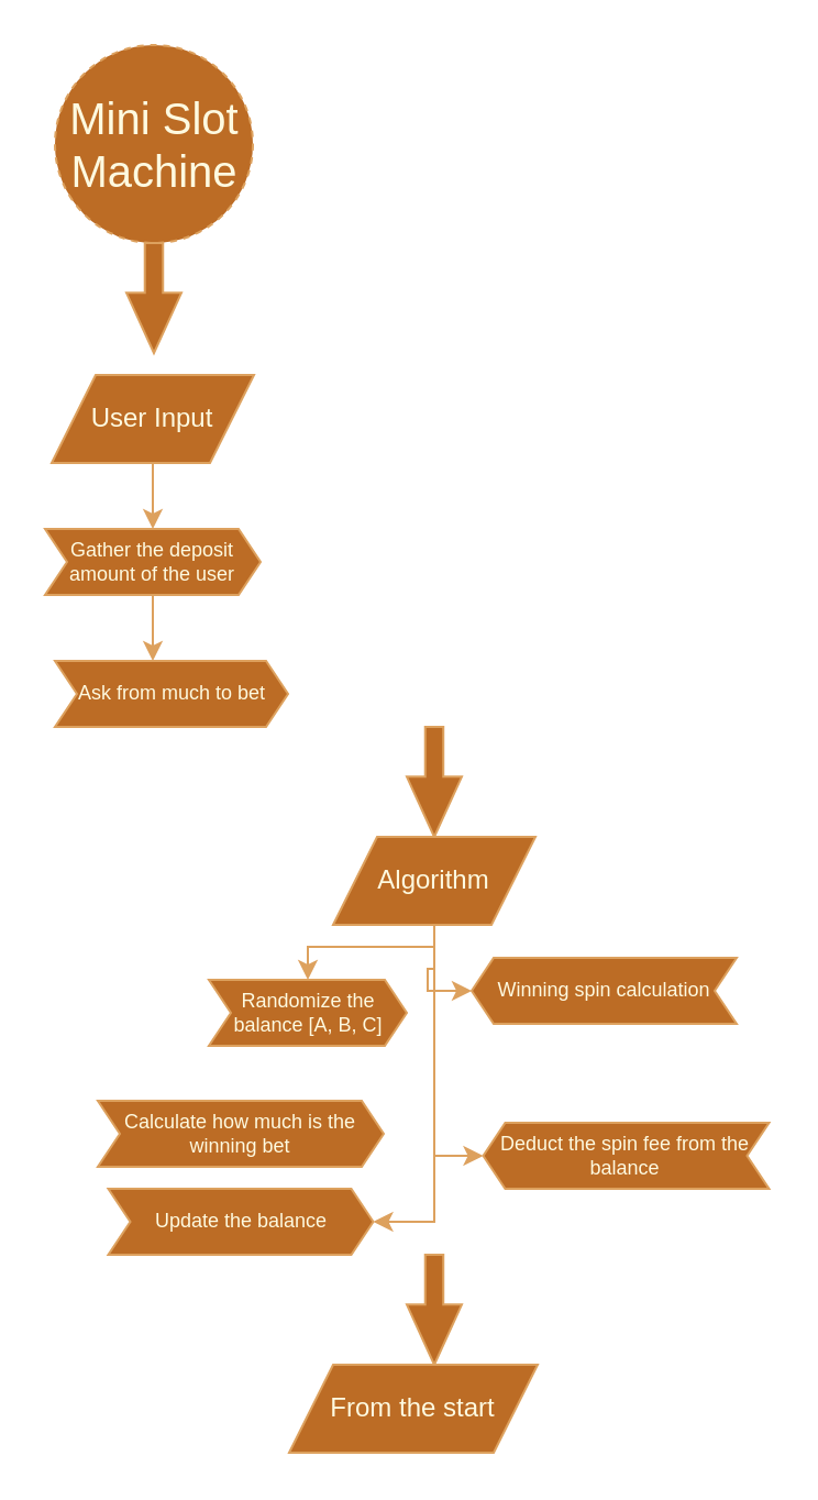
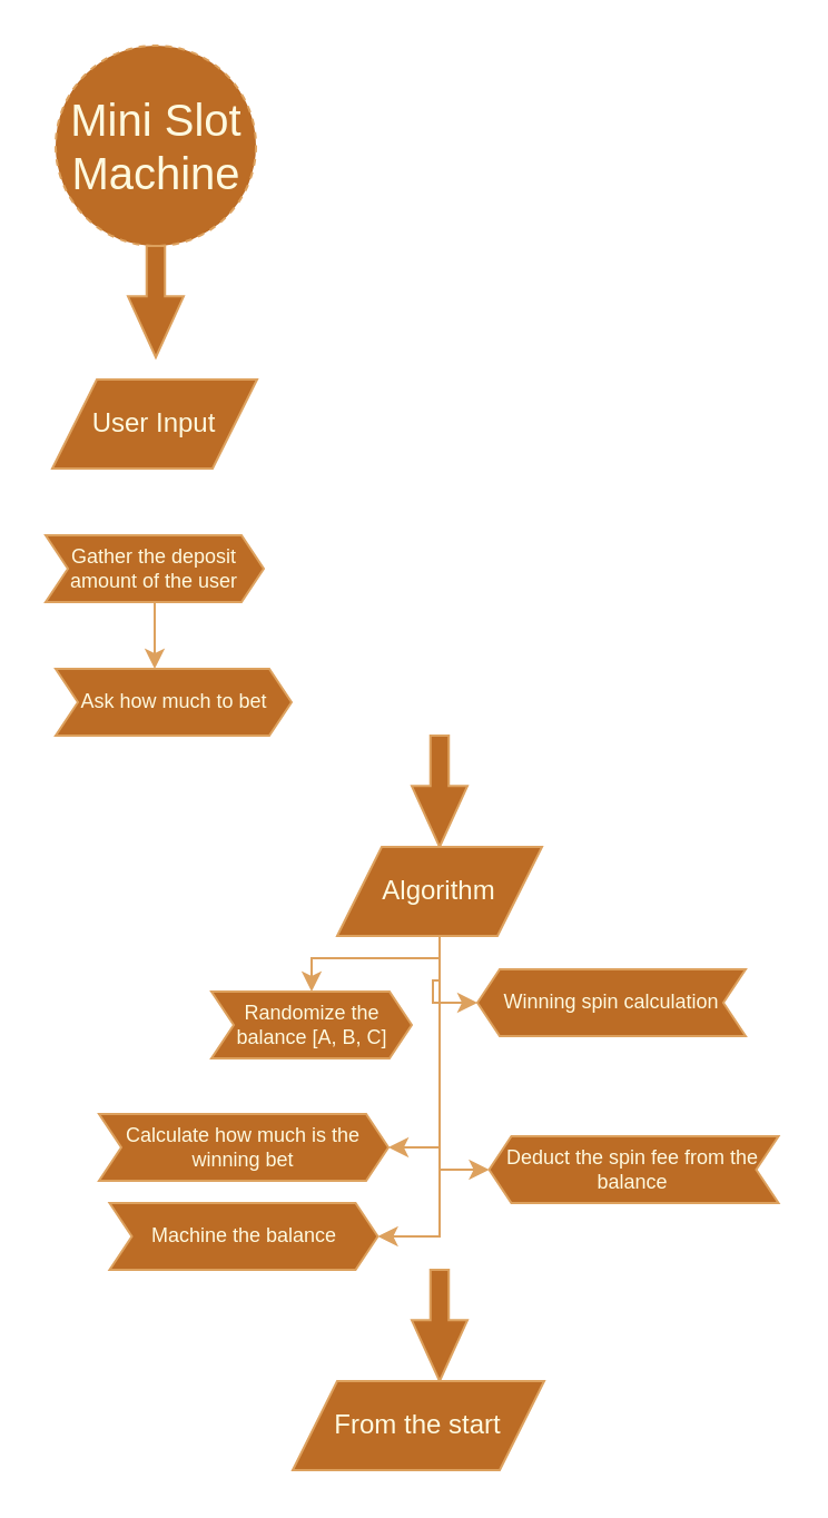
  <mxCell id="0" />
  <mxCell id="1" parent="0" />
  <mxCell id="2" value="Mini Slot Machine" style="ellipse;whiteSpace=wrap;html=1;aspect=fixed;fontSize=20;labelBackgroundColor=none;fillColor=#BC6C25;strokeColor=#DDA15E;fontColor=#FEFAE0;dashed=1;" parent="1" vertex="1"><mxGeometry x="24.5" y="20" width="90" height="90" as="geometry" /></mxCell>
- <mxCell id="3" style="edgeStyle=orthogonalEdgeStyle;rounded=0;orthogonalLoop=1;jettySize=auto;html=1;entryX=0.5;entryY=0;entryDx=0;entryDy=0;labelBackgroundColor=none;strokeColor=#DDA15E;fontColor=default;" parent="1" source="4" target="7" edge="1"><mxGeometry relative="1" as="geometry" /></mxCell>
  <mxCell id="4" value="User Input" style="shape=parallelogram;perimeter=parallelogramPerimeter;whiteSpace=wrap;html=1;fixedSize=1;labelBackgroundColor=none;fillColor=#BC6C25;strokeColor=#DDA15E;fontColor=#FEFAE0;" parent="1" vertex="1"><mxGeometry x="23" y="170" width="92" height="40" as="geometry" /></mxCell>
  <mxCell id="5" value="" style="html=1;shadow=0;dashed=0;align=center;verticalAlign=middle;shape=mxgraph.arrows2.arrow;dy=0.67;dx=27.33;direction=south;notch=0;labelBackgroundColor=none;fillColor=#BC6C25;strokeColor=#DDA15E;fontColor=#FEFAE0;" parent="1" vertex="1"><mxGeometry x="57" y="110" width="25" height="50" as="geometry" /></mxCell>
  <mxCell id="6" style="edgeStyle=orthogonalEdgeStyle;rounded=0;orthogonalLoop=1;jettySize=auto;html=1;labelBackgroundColor=none;strokeColor=#DDA15E;fontColor=default;" parent="1" source="7" edge="1"><mxGeometry relative="1" as="geometry"><mxPoint x="69" y="300" as="targetPoint" /></mxGeometry></mxCell>
  <mxCell id="7" value="Gather the deposit amount of the user" style="shape=step;perimeter=stepPerimeter;whiteSpace=wrap;html=1;fixedSize=1;fontSize=9;size=10;labelBackgroundColor=none;fillColor=#BC6C25;strokeColor=#DDA15E;fontColor=#FEFAE0;" parent="1" vertex="1"><mxGeometry x="20" y="240" width="98" height="30" as="geometry" /></mxCell>
  <mxCell id="8" value="" style="html=1;shadow=0;dashed=0;align=center;verticalAlign=middle;shape=mxgraph.arrows2.arrow;dy=0.67;dx=27.33;direction=south;notch=0;labelBackgroundColor=none;fillColor=#BC6C25;strokeColor=#DDA15E;fontColor=#FEFAE0;" parent="1" vertex="1"><mxGeometry x="184.5" y="330" width="25" height="50" as="geometry" /></mxCell>
  <mxCell id="9" style="edgeStyle=orthogonalEdgeStyle;rounded=0;orthogonalLoop=1;jettySize=auto;html=1;entryX=0.5;entryY=0;entryDx=0;entryDy=0;labelBackgroundColor=none;strokeColor=#DDA15E;fontColor=default;" parent="1" source="14" target="15" edge="1"><mxGeometry relative="1" as="geometry"><Array as="points"><mxPoint x="197" y="430" /><mxPoint x="140" y="430" /></Array></mxGeometry></mxCell>
  <mxCell id="10" style="edgeStyle=orthogonalEdgeStyle;rounded=0;orthogonalLoop=1;jettySize=auto;html=1;entryX=1;entryY=0.5;entryDx=0;entryDy=0;labelBackgroundColor=none;strokeColor=#DDA15E;fontColor=default;" edge="1" parent="1" source="14" target="20"><mxGeometry relative="1" as="geometry" /></mxCell>
+ <mxCell id="11" style="edgeStyle=orthogonalEdgeStyle;rounded=0;orthogonalLoop=1;jettySize=auto;html=1;entryX=1;entryY=0.5;entryDx=0;entryDy=0;labelBackgroundColor=none;strokeColor=#DDA15E;fontColor=default;" edge="1" parent="1" source="14" target="16"><mxGeometry relative="1" as="geometry" /></mxCell>
  <mxCell id="12" style="edgeStyle=orthogonalEdgeStyle;rounded=0;orthogonalLoop=1;jettySize=auto;html=1;entryX=1;entryY=0.5;entryDx=0;entryDy=0;labelBackgroundColor=none;strokeColor=#DDA15E;fontColor=default;" edge="1" parent="1" source="14" target="21"><mxGeometry relative="1" as="geometry" /></mxCell>
  <mxCell id="13" style="edgeStyle=orthogonalEdgeStyle;rounded=0;orthogonalLoop=1;jettySize=auto;html=1;strokeColor=#DDA15E;fontColor=#FEFAE0;fillColor=#BC6C25;entryX=1;entryY=0.5;entryDx=0;entryDy=0;" edge="1" parent="1" source="14" target="22"><mxGeometry relative="1" as="geometry"><mxPoint x="197" y="570" as="targetPoint" /></mxGeometry></mxCell>
  <mxCell id="14" value="Algorithm" style="shape=parallelogram;perimeter=parallelogramPerimeter;whiteSpace=wrap;html=1;fixedSize=1;labelBackgroundColor=none;fillColor=#BC6C25;strokeColor=#DDA15E;fontColor=#FEFAE0;" parent="1" vertex="1"><mxGeometry x="151" y="380" width="92" height="40" as="geometry" /></mxCell>
  <mxCell id="15" value="Randomize the balance [A, B, C]" style="shape=step;perimeter=stepPerimeter;whiteSpace=wrap;html=1;fixedSize=1;fontSize=9;size=10;labelBackgroundColor=none;fillColor=#BC6C25;strokeColor=#DDA15E;fontColor=#FEFAE0;" parent="1" vertex="1"><mxGeometry x="94.5" y="445" width="90" height="30" as="geometry" /></mxCell>
  <mxCell id="16" value="Calculate how much is the winning bet" style="shape=step;perimeter=stepPerimeter;whiteSpace=wrap;html=1;fixedSize=1;fontSize=9;size=10;labelBackgroundColor=none;fillColor=#BC6C25;strokeColor=#DDA15E;fontColor=#FEFAE0;" parent="1" vertex="1"><mxGeometry x="44" y="500" width="130" height="30" as="geometry" /></mxCell>
- <mxCell id="17" value="Ask from much to bet" style="shape=step;perimeter=stepPerimeter;whiteSpace=wrap;html=1;fixedSize=1;fontSize=9;size=10;labelBackgroundColor=none;fillColor=#BC6C25;strokeColor=#DDA15E;fontColor=#FEFAE0;" parent="1" vertex="1"><mxGeometry x="24.5" y="300" width="106" height="30" as="geometry" /></mxCell>
+ <mxCell id="17" value="Ask how much to bet" style="shape=step;perimeter=stepPerimeter;whiteSpace=wrap;html=1;fixedSize=1;fontSize=9;size=10;labelBackgroundColor=none;fillColor=#BC6C25;strokeColor=#DDA15E;fontColor=#FEFAE0;" parent="1" vertex="1"><mxGeometry x="24.5" y="300" width="106" height="30" as="geometry" /></mxCell>
  <mxCell id="18" value="" style="html=1;shadow=0;dashed=0;align=center;verticalAlign=middle;shape=mxgraph.arrows2.arrow;dy=0.67;dx=27.33;direction=south;notch=0;labelBackgroundColor=none;fillColor=#BC6C25;strokeColor=#DDA15E;fontColor=#FEFAE0;" parent="1" vertex="1"><mxGeometry x="184.5" y="570" width="25" height="50" as="geometry" /></mxCell>
  <mxCell id="19" value="From the start" style="shape=parallelogram;perimeter=parallelogramPerimeter;whiteSpace=wrap;html=1;fixedSize=1;labelBackgroundColor=none;fillColor=#BC6C25;strokeColor=#DDA15E;fontColor=#FEFAE0;" parent="1" vertex="1"><mxGeometry x="131" y="620" width="113" height="40" as="geometry" /></mxCell>
  <mxCell id="20" value="Winning spin calculation" style="shape=step;perimeter=stepPerimeter;whiteSpace=wrap;html=1;fixedSize=1;fontSize=9;size=10;direction=west;labelBackgroundColor=none;fillColor=#BC6C25;strokeColor=#DDA15E;fontColor=#FEFAE0;" vertex="1" parent="1"><mxGeometry x="214" y="435" width="120.5" height="30" as="geometry" /></mxCell>
- <mxCell id="21" value="Update the balance" style="shape=step;perimeter=stepPerimeter;whiteSpace=wrap;html=1;fixedSize=1;fontSize=9;size=10;direction=east;labelBackgroundColor=none;fillColor=#BC6C25;strokeColor=#DDA15E;fontColor=#FEFAE0;" vertex="1" parent="1"><mxGeometry x="48.75" y="540" width="120.5" height="30" as="geometry" /></mxCell>
+ <mxCell id="21" value="Machine the balance" style="shape=step;perimeter=stepPerimeter;whiteSpace=wrap;html=1;fixedSize=1;fontSize=9;size=10;direction=east;labelBackgroundColor=none;fillColor=#BC6C25;strokeColor=#DDA15E;fontColor=#FEFAE0;" vertex="1" parent="1"><mxGeometry x="48.75" y="540" width="120.5" height="30" as="geometry" /></mxCell>
  <mxCell id="22" value="Deduct the spin fee from the balance" style="shape=step;perimeter=stepPerimeter;whiteSpace=wrap;html=1;fixedSize=1;fontSize=9;size=10;labelBackgroundColor=none;fillColor=#BC6C25;strokeColor=#DDA15E;fontColor=#FEFAE0;direction=west;" vertex="1" parent="1"><mxGeometry x="219.25" y="510" width="130" height="30" as="geometry" /></mxCell>
